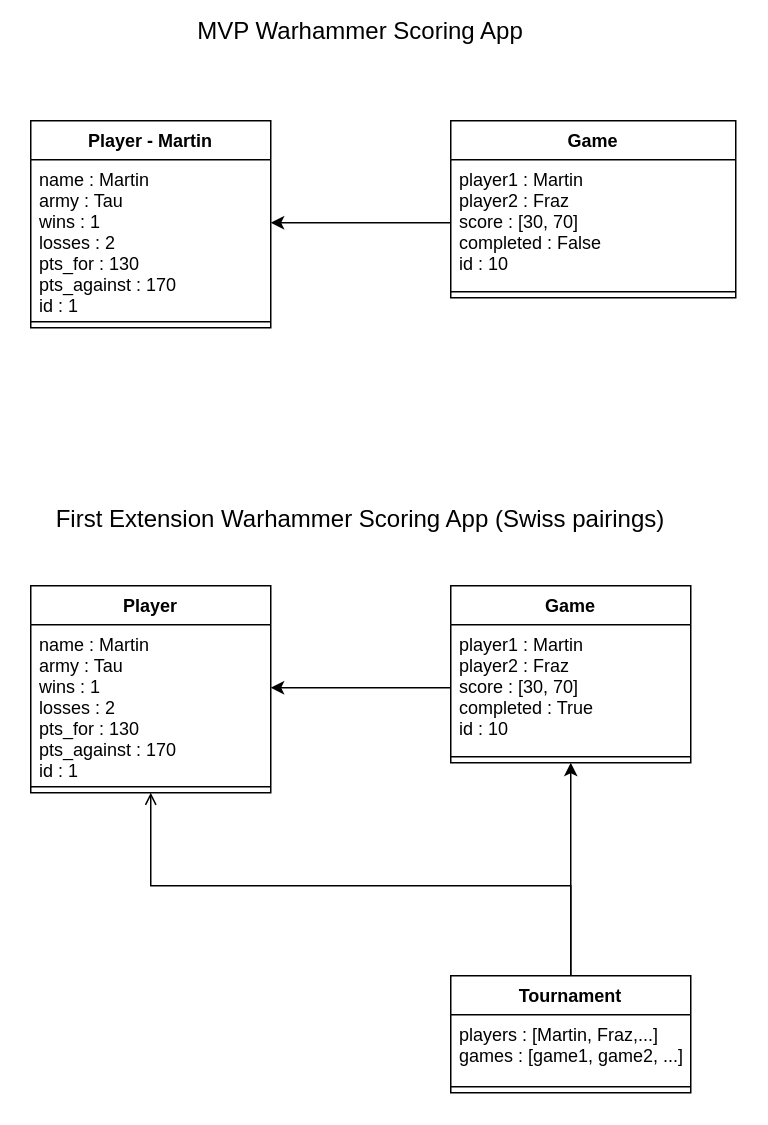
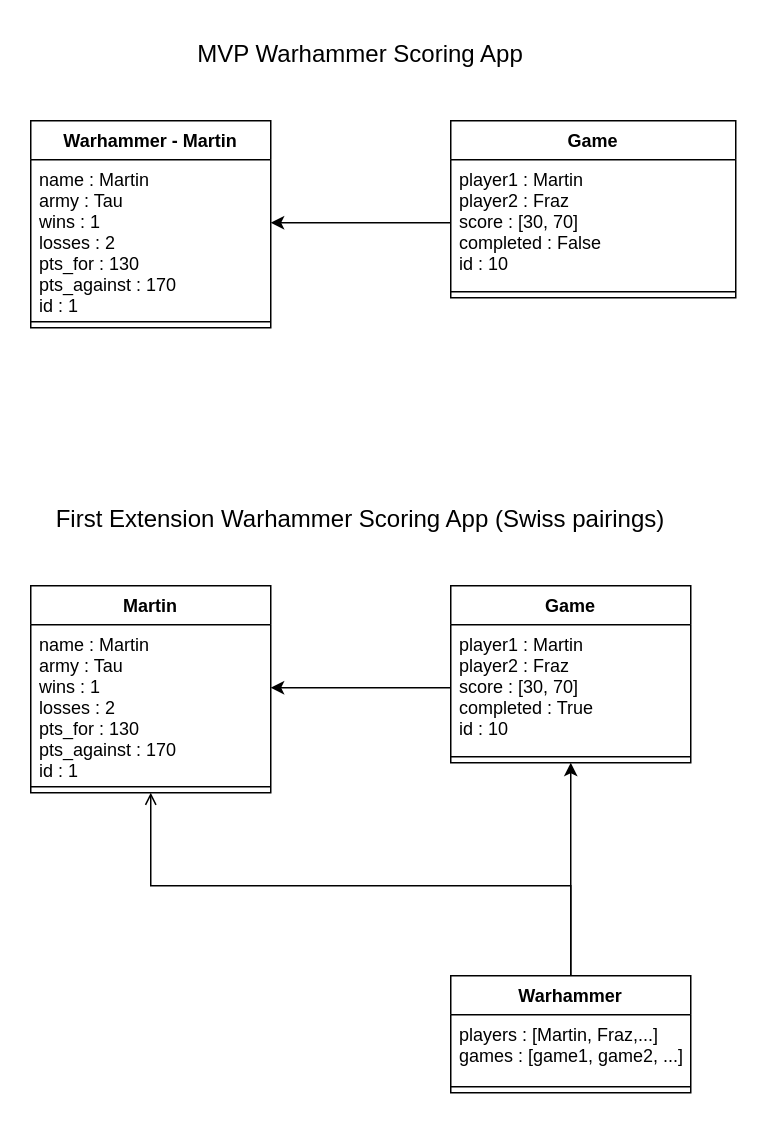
  <mxCell id="0" />
  <mxCell id="1" parent="0" />
- <mxCell id="2" value="Player - Martin" style="swimlane;fontStyle=1;align=center;verticalAlign=top;childLayout=stackLayout;horizontal=1;startSize=26;horizontalStack=0;resizeParent=1;resizeParentMax=0;resizeLast=0;collapsible=1;marginBottom=0;" parent="1" vertex="1"><mxGeometry x="20" y="80" width="160" height="138" as="geometry" /></mxCell>
+ <mxCell id="2" value="Warhammer - Martin" style="swimlane;fontStyle=1;align=center;verticalAlign=top;childLayout=stackLayout;horizontal=1;startSize=26;horizontalStack=0;resizeParent=1;resizeParentMax=0;resizeLast=0;collapsible=1;marginBottom=0;" parent="1" vertex="1"><mxGeometry x="20" y="80" width="160" height="138" as="geometry" /></mxCell>
  <mxCell id="3" value="name : Martin&#10;army : Tau&#10;wins : 1&#10;losses : 2&#10;pts_for : 130&#10;pts_against : 170&#10;id : 1" style="text;strokeColor=none;fillColor=none;align=left;verticalAlign=top;spacingLeft=4;spacingRight=4;overflow=hidden;rotatable=0;points=[[0,0.5],[1,0.5]];portConstraint=eastwest;" parent="2" vertex="1"><mxGeometry y="26" width="160" height="104" as="geometry" /></mxCell>
  <mxCell id="4" value="" style="line;strokeWidth=1;fillColor=none;align=left;verticalAlign=middle;spacingTop=-1;spacingLeft=3;spacingRight=3;rotatable=0;labelPosition=right;points=[];portConstraint=eastwest;" parent="2" vertex="1"><mxGeometry y="130" width="160" height="8" as="geometry" /></mxCell>
  <mxCell id="5" value="Game" style="swimlane;fontStyle=1;align=center;verticalAlign=top;childLayout=stackLayout;horizontal=1;startSize=26;horizontalStack=0;resizeParent=1;resizeParentMax=0;resizeLast=0;collapsible=1;marginBottom=0;" parent="1" vertex="1"><mxGeometry x="300" y="80" width="190" height="118" as="geometry" /></mxCell>
  <mxCell id="6" value="player1 : Martin&#10;player2 : Fraz&#10;score : [30, 70]&#10;completed : False&#10;id : 10" style="text;strokeColor=none;fillColor=none;align=left;verticalAlign=top;spacingLeft=4;spacingRight=4;overflow=hidden;rotatable=0;points=[[0,0.5],[1,0.5]];portConstraint=eastwest;" parent="5" vertex="1"><mxGeometry y="26" width="190" height="84" as="geometry" /></mxCell>
  <mxCell id="7" value="" style="line;strokeWidth=1;fillColor=none;align=left;verticalAlign=middle;spacingTop=-1;spacingLeft=3;spacingRight=3;rotatable=0;labelPosition=right;points=[];portConstraint=eastwest;" parent="5" vertex="1"><mxGeometry y="110" width="190" height="8" as="geometry" /></mxCell>
  <mxCell id="8" style="edgeStyle=orthogonalEdgeStyle;rounded=0;orthogonalLoop=1;jettySize=auto;html=1;" parent="1" source="6" edge="1"><mxGeometry relative="1" as="geometry"><mxPoint x="180" y="148" as="targetPoint" /></mxGeometry></mxCell>
- <mxCell id="9" value="MVP Warhammer Scoring App" style="text;html=1;strokeColor=none;fillColor=none;align=center;verticalAlign=middle;whiteSpace=wrap;rounded=0;fontSize=16;" parent="1" vertex="1"><mxGeometry x="120" y="5" width="240" height="30" as="geometry" /></mxCell>
+ <mxCell id="9" value="MVP Warhammer Scoring App" style="text;html=1;strokeColor=none;fillColor=none;align=center;verticalAlign=middle;whiteSpace=wrap;rounded=0;fontSize=16;" parent="1" vertex="1"><mxGeometry x="120" y="20" width="240" height="30" as="geometry" /></mxCell>
  <mxCell id="10" value="First Extension Warhammer Scoring App (Swiss pairings)" style="text;html=1;strokeColor=none;fillColor=none;align=center;verticalAlign=middle;whiteSpace=wrap;rounded=0;fontSize=16;" parent="1" vertex="1"><mxGeometry x="30" y="330" width="420" height="30" as="geometry" /></mxCell>
- <mxCell id="11" value="Player" style="swimlane;fontStyle=1;align=center;verticalAlign=top;childLayout=stackLayout;horizontal=1;startSize=26;horizontalStack=0;resizeParent=1;resizeParentMax=0;resizeLast=0;collapsible=1;marginBottom=0;" parent="1" vertex="1"><mxGeometry x="20" y="390" width="160" height="138" as="geometry" /></mxCell>
+ <mxCell id="11" value="Martin" style="swimlane;fontStyle=1;align=center;verticalAlign=top;childLayout=stackLayout;horizontal=1;startSize=26;horizontalStack=0;resizeParent=1;resizeParentMax=0;resizeLast=0;collapsible=1;marginBottom=0;" parent="1" vertex="1"><mxGeometry x="20" y="390" width="160" height="138" as="geometry" /></mxCell>
  <mxCell id="12" value="name : Martin&#10;army : Tau&#10;wins : 1&#10;losses : 2&#10;pts_for : 130&#10;pts_against : 170&#10;id : 1" style="text;strokeColor=none;fillColor=none;align=left;verticalAlign=top;spacingLeft=4;spacingRight=4;overflow=hidden;rotatable=0;points=[[0,0.5],[1,0.5]];portConstraint=eastwest;" parent="11" vertex="1"><mxGeometry y="26" width="160" height="104" as="geometry" /></mxCell>
  <mxCell id="13" value="" style="line;strokeWidth=1;fillColor=none;align=left;verticalAlign=middle;spacingTop=-1;spacingLeft=3;spacingRight=3;rotatable=0;labelPosition=right;points=[];portConstraint=eastwest;" parent="11" vertex="1"><mxGeometry y="130" width="160" height="8" as="geometry" /></mxCell>
  <mxCell id="14" value="Game" style="swimlane;fontStyle=1;align=center;verticalAlign=top;childLayout=stackLayout;horizontal=1;startSize=26;horizontalStack=0;resizeParent=1;resizeParentMax=0;resizeLast=0;collapsible=1;marginBottom=0;" parent="1" vertex="1"><mxGeometry x="300" y="390" width="160" height="118" as="geometry" /></mxCell>
  <mxCell id="15" value="player1 : Martin&#10;player2 : Fraz&#10;score : [30, 70]&#10;completed : True&#10;id : 10" style="text;strokeColor=none;fillColor=none;align=left;verticalAlign=top;spacingLeft=4;spacingRight=4;overflow=hidden;rotatable=0;points=[[0,0.5],[1,0.5]];portConstraint=eastwest;" parent="14" vertex="1"><mxGeometry y="26" width="160" height="84" as="geometry" /></mxCell>
  <mxCell id="16" value="" style="line;strokeWidth=1;fillColor=none;align=left;verticalAlign=middle;spacingTop=-1;spacingLeft=3;spacingRight=3;rotatable=0;labelPosition=right;points=[];portConstraint=eastwest;" parent="14" vertex="1"><mxGeometry y="110" width="160" height="8" as="geometry" /></mxCell>
  <mxCell id="17" style="edgeStyle=orthogonalEdgeStyle;rounded=0;orthogonalLoop=1;jettySize=auto;html=1;" parent="1" source="15" edge="1"><mxGeometry relative="1" as="geometry"><mxPoint x="180" y="458" as="targetPoint" /></mxGeometry></mxCell>
  <mxCell id="18" style="edgeStyle=orthogonalEdgeStyle;rounded=0;orthogonalLoop=1;jettySize=auto;html=1;fontSize=12;entryX=0.5;entryY=1;entryDx=0;entryDy=0;" parent="1" source="20" edge="1" target="14"><mxGeometry relative="1" as="geometry"><mxPoint x="380" y="560" as="targetPoint" /></mxGeometry></mxCell>
  <mxCell id="19" style="edgeStyle=orthogonalEdgeStyle;rounded=0;orthogonalLoop=1;jettySize=auto;html=1;fontSize=12;entryX=0.5;entryY=1;entryDx=0;entryDy=0;endArrow=open;" parent="1" source="20" target="11" edge="1"><mxGeometry relative="1" as="geometry"><Array as="points"><mxPoint x="380" y="590" /><mxPoint x="100" y="590" /></Array><mxPoint x="180" y="590" as="targetPoint" /></mxGeometry></mxCell>
- <mxCell id="20" value="Tournament" style="swimlane;fontStyle=1;align=center;verticalAlign=top;childLayout=stackLayout;horizontal=1;startSize=26;horizontalStack=0;resizeParent=1;resizeParentMax=0;resizeLast=0;collapsible=1;marginBottom=0;fontSize=12;" parent="1" vertex="1"><mxGeometry x="300" y="650" width="160" height="78" as="geometry" /></mxCell>
+ <mxCell id="20" value="Warhammer" style="swimlane;fontStyle=1;align=center;verticalAlign=top;childLayout=stackLayout;horizontal=1;startSize=26;horizontalStack=0;resizeParent=1;resizeParentMax=0;resizeLast=0;collapsible=1;marginBottom=0;fontSize=12;" parent="1" vertex="1"><mxGeometry x="300" y="650" width="160" height="78" as="geometry" /></mxCell>
  <mxCell id="21" value="players : [Martin, Fraz,...]&#10;games : [game1, game2, ...]" style="text;strokeColor=none;fillColor=none;align=left;verticalAlign=top;spacingLeft=4;spacingRight=4;overflow=hidden;rotatable=0;points=[[0,0.5],[1,0.5]];portConstraint=eastwest;fontSize=12;" parent="20" vertex="1"><mxGeometry y="26" width="160" height="44" as="geometry" /></mxCell>
  <mxCell id="22" value="" style="line;strokeWidth=1;fillColor=none;align=left;verticalAlign=middle;spacingTop=-1;spacingLeft=3;spacingRight=3;rotatable=0;labelPosition=right;points=[];portConstraint=eastwest;fontSize=16;" parent="20" vertex="1"><mxGeometry y="70" width="160" height="8" as="geometry" /></mxCell>
